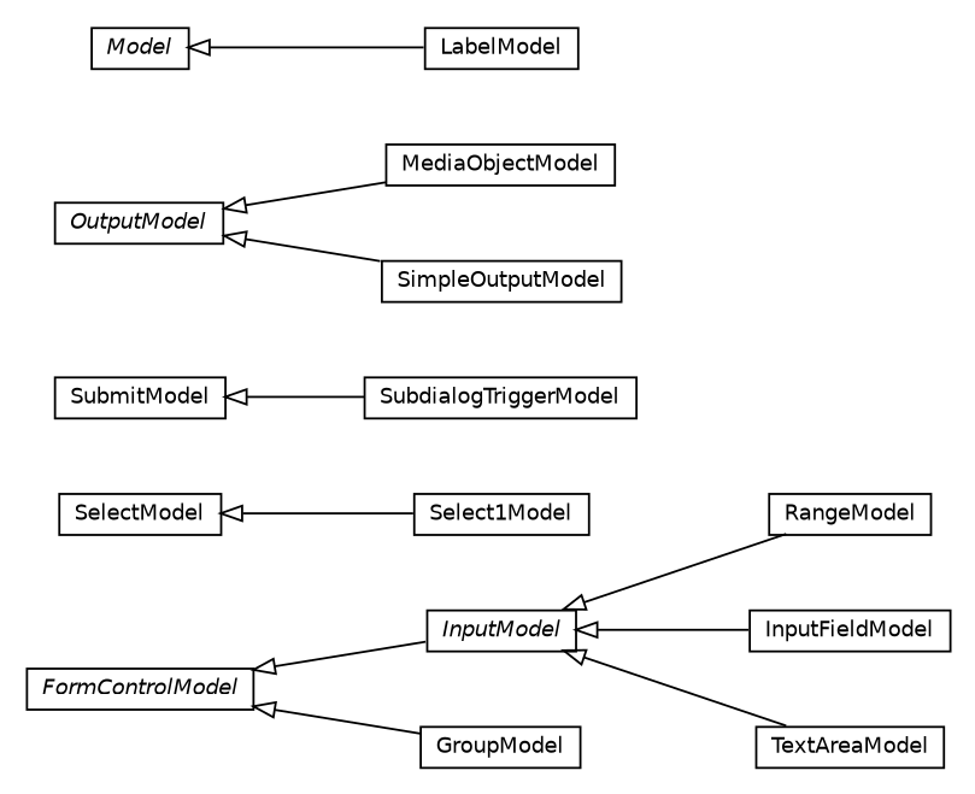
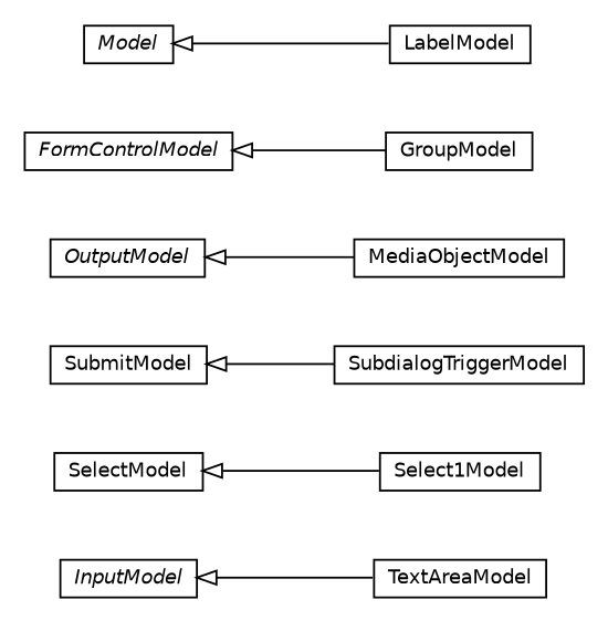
  digraph {
    nodesep=0.25
    rankdir=LR
    ranksep=0.5
    node [fontcolor=black fontname=Helvetica fontsize=10.0 shape=plaintext]
    edge [arrowtail=empty dir=back fontname=Helvetica fontsize=10 headport=p labelfontname=Helvetica labelfontsize=10 tailport=p]
-   n1 [label=<<table title="org.universAAL.ui.ui.handler.web.html.model.RangeModel" border="0" cellborder="1" cellspacing="0" cellpadding="2" port="p" href="./RangeModel.html"> 		<tr><td><table border="0" cellspacing="0" cellpadding="1"> <tr><td align="center" balign="center"> RangeModel </td></tr> 		</table></td></tr> 		</table>>]
-   n2 [label=<<table title="org.universAAL.ui.ui.handler.web.html.model.InputFieldModel" border="0" cellborder="1" cellspacing="0" cellpadding="2" port="p" href="./InputFieldModel.html"> 		<tr><td><table border="0" cellspacing="0" cellpadding="1"> <tr><td align="center" balign="center"> InputFieldModel </td></tr> 		</table></td></tr> 		</table>>]
    n3 [label=<<table title="org.universAAL.ui.ui.handler.web.html.model.TextAreaModel" border="0" cellborder="1" cellspacing="0" cellpadding="2" port="p" href="./TextAreaModel.html"> 		<tr><td><table border="0" cellspacing="0" cellpadding="1"> <tr><td align="center" balign="center"> TextAreaModel </td></tr> 		</table></td></tr> 		</table>>]
    n4 [label=<<table title="org.universAAL.ui.ui.handler.web.html.model.Select1Model" border="0" cellborder="1" cellspacing="0" cellpadding="2" port="p" href="./Select1Model.html"> 		<tr><td><table border="0" cellspacing="0" cellpadding="1"> <tr><td align="center" balign="center"> Select1Model </td></tr> 		</table></td></tr> 		</table>>]
    n5 [label=<<table title="org.universAAL.ui.ui.handler.web.html.model.SubmitModel" border="0" cellborder="1" cellspacing="0" cellpadding="2" port="p" href="./SubmitModel.html"> 		<tr><td><table border="0" cellspacing="0" cellpadding="1"> <tr><td align="center" balign="center"> SubmitModel </td></tr> 		</table></td></tr> 		</table>>]
    n6 [label=<<table title="org.universAAL.ui.ui.handler.web.html.model.SubdialogTriggerModel" border="0" cellborder="1" cellspacing="0" cellpadding="2" port="p" href="./SubdialogTriggerModel.html"> 		<tr><td><table border="0" cellspacing="0" cellpadding="1"> <tr><td align="center" balign="center"> SubdialogTriggerModel </td></tr> 		</table></td></tr> 		</table>>]
    n7 [label=<<table title="org.universAAL.ui.ui.handler.web.html.model.InputModel" border="0" cellborder="1" cellspacing="0" cellpadding="2" port="p" href="./InputModel.html"> 		<tr><td><table border="0" cellspacing="0" cellpadding="1"> <tr><td align="center" balign="center"><font face="Helvetica-Oblique"> InputModel </font></td></tr> 		</table></td></tr> 		</table>>]
    n8 [label=<<table title="org.universAAL.ui.ui.handler.web.html.model.SelectModel" border="0" cellborder="1" cellspacing="0" cellpadding="2" port="p" href="./SelectModel.html"> 		<tr><td><table border="0" cellspacing="0" cellpadding="1"> <tr><td align="center" balign="center"> SelectModel </td></tr> 		</table></td></tr> 		</table>>]
    n9 [label=<<table title="org.universAAL.ui.ui.handler.web.html.model.MediaObjectModel" border="0" cellborder="1" cellspacing="0" cellpadding="2" port="p" href="./MediaObjectModel.html"> 		<tr><td><table border="0" cellspacing="0" cellpadding="1"> <tr><td align="center" balign="center"> MediaObjectModel </td></tr> 		</table></td></tr> 		</table>>]
    n10 [label=<<table title="org.universAAL.ui.ui.handler.web.html.model.GroupModel" border="0" cellborder="1" cellspacing="0" cellpadding="2" port="p" href="./GroupModel.html"> 		<tr><td><table border="0" cellspacing="0" cellpadding="1"> <tr><td align="center" balign="center"> GroupModel </td></tr> 		</table></td></tr> 		</table>>]
    n11 [label=<<table title="org.universAAL.ui.ui.handler.web.html.model.LabelModel" border="0" cellborder="1" cellspacing="0" cellpadding="2" port="p" href="./LabelModel.html"> 		<tr><td><table border="0" cellspacing="0" cellpadding="1"> <tr><td align="center" balign="center"> LabelModel </td></tr> 		</table></td></tr> 		</table>>]
    n12 [label=<<table title="org.universAAL.ui.ui.handler.web.html.model.Model" border="0" cellborder="1" cellspacing="0" cellpadding="2" port="p" href="./Model.html"> 		<tr><td><table border="0" cellspacing="0" cellpadding="1"> <tr><td align="center" balign="center"><font face="Helvetica-Oblique"> Model </font></td></tr> 		</table></td></tr> 		</table>>]
    n13 [label=<<table title="org.universAAL.ui.ui.handler.web.html.model.FormControlModel" border="0" cellborder="1" cellspacing="0" cellpadding="2" port="p" href="./FormControlModel.html"> 		<tr><td><table border="0" cellspacing="0" cellpadding="1"> <tr><td align="center" balign="center"><font face="Helvetica-Oblique"> FormControlModel </font></td></tr> 		</table></td></tr> 		</table>>]
    n14 [label=<<table title="org.universAAL.ui.ui.handler.web.html.model.OutputModel" border="0" cellborder="1" cellspacing="0" cellpadding="2" port="p" href="./OutputModel.html"> 		<tr><td><table border="0" cellspacing="0" cellpadding="1"> <tr><td align="center" balign="center"><font face="Helvetica-Oblique"> OutputModel </font></td></tr> 		</table></td></tr> 		</table>>]
-   n15 [label=<<table title="org.universAAL.ui.ui.handler.web.html.model.SimpleOutputModel" border="0" cellborder="1" cellspacing="0" cellpadding="2" port="p" href="./SimpleOutputModel.html"> 		<tr><td><table border="0" cellspacing="0" cellpadding="1"> <tr><td align="center" balign="center"> SimpleOutputModel </td></tr> 		</table></td></tr> 		</table>>]
    n5 -> n6
-   n7 -> n1
-   n7 -> n2
    n7 -> n3
    n8 -> n4
    n12 -> n11
-   n13 -> n7
    n13 -> n10
    n14 -> n9
-   n14 -> n15
  }
